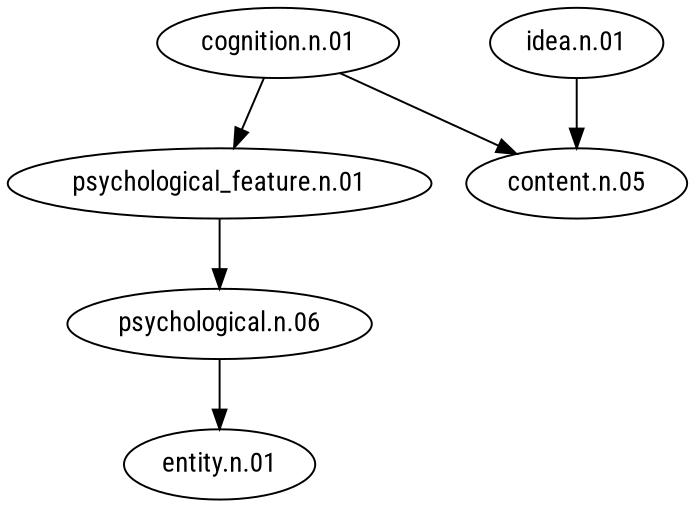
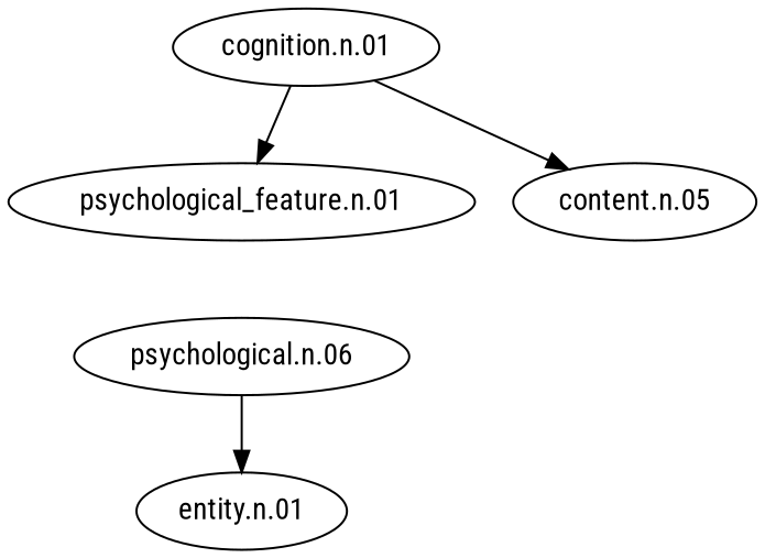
  strict digraph {
    fontname="Roboto Condensed"
    node [fontname="Roboto Condensed"]
    edge [fontname="Roboto Condensed"]
    "psychological_feature.n.01" [classname=psychological_feature definition="a feature of the mental life of a living organism" depth=2 synid="psychological_feature.n.01"]
    n2 [classname=abstraction definition="a general concept formed by extracting common features from specific examples" depth=1 label="psychological.n.06" synid="abstraction.n.06"]
    "entity.n.01" [classname=entity definition="that which is perceived or known or inferred to have its own distinct existence (living or nonliving)" depth=0 synid="entity.n.01"]
-   "idea.n.01" [classname=idea definition="the content of cognition; the main thing you are thinking about" depth=5 synid="idea.n.01"]
    "content.n.05" [classname=content definition="the sum or range of what has been perceived, discovered, or learned" depth=4 synid="content.n.05"]
    "cognition.n.01" [classname=cognition definition="the psychological result of perception and learning and reasoning" depth=3 synid="cognition.n.01"]
-   "psychological_feature.n.01" -> n2
    n2 -> "entity.n.01"
-   "idea.n.01" -> "content.n.05"
    "cognition.n.01" -> "psychological_feature.n.01"
    "cognition.n.01" -> "content.n.05"
  }
